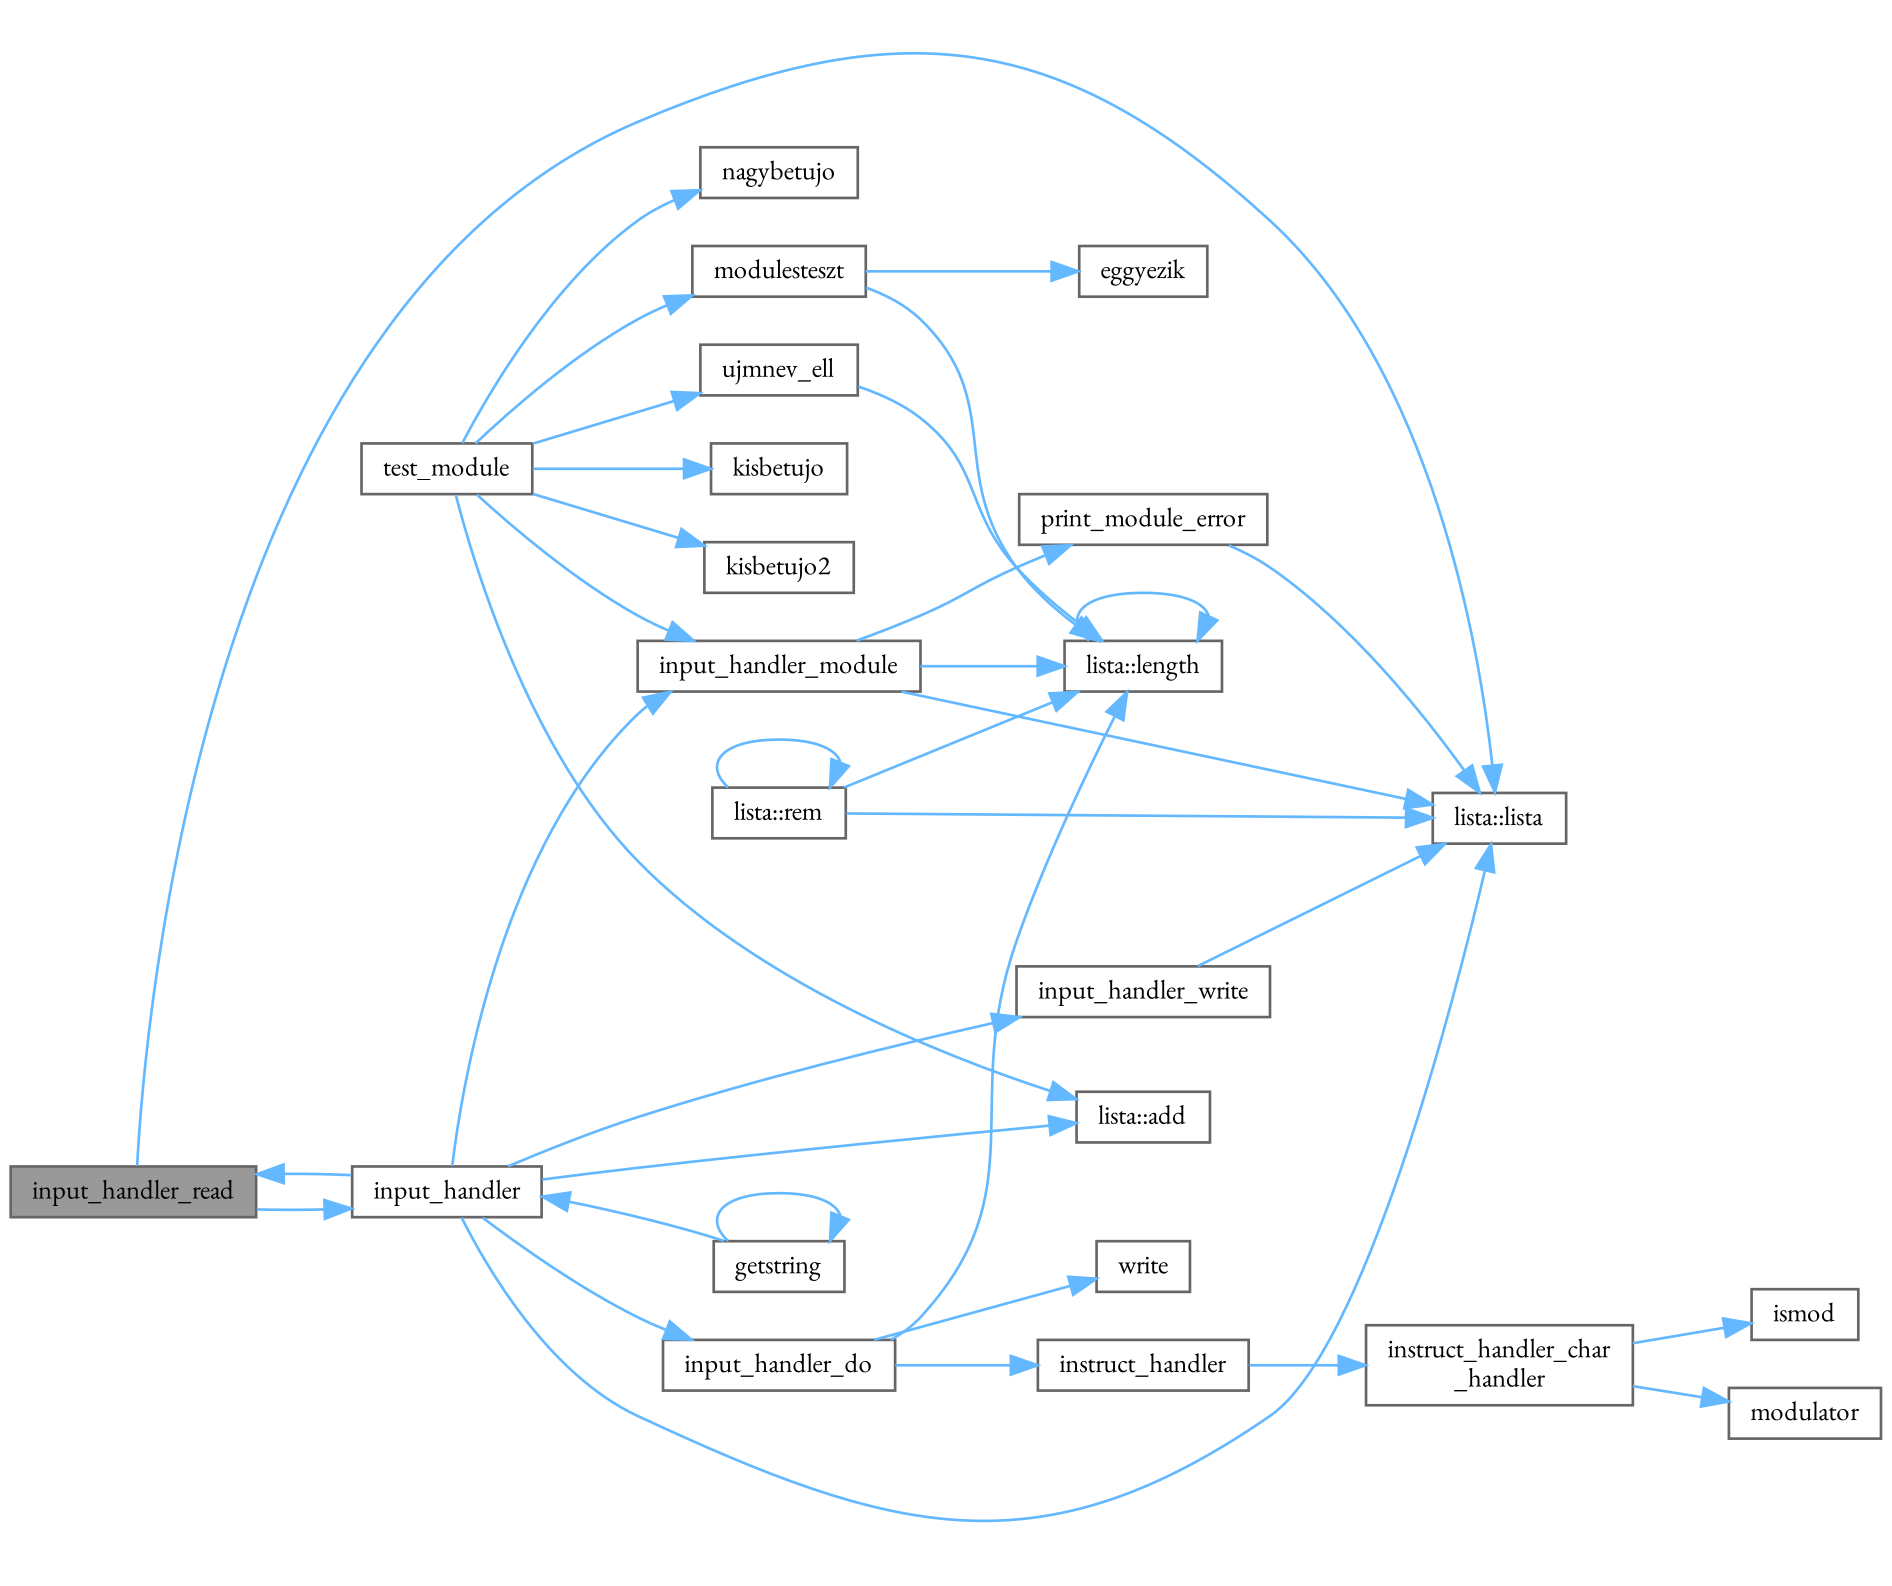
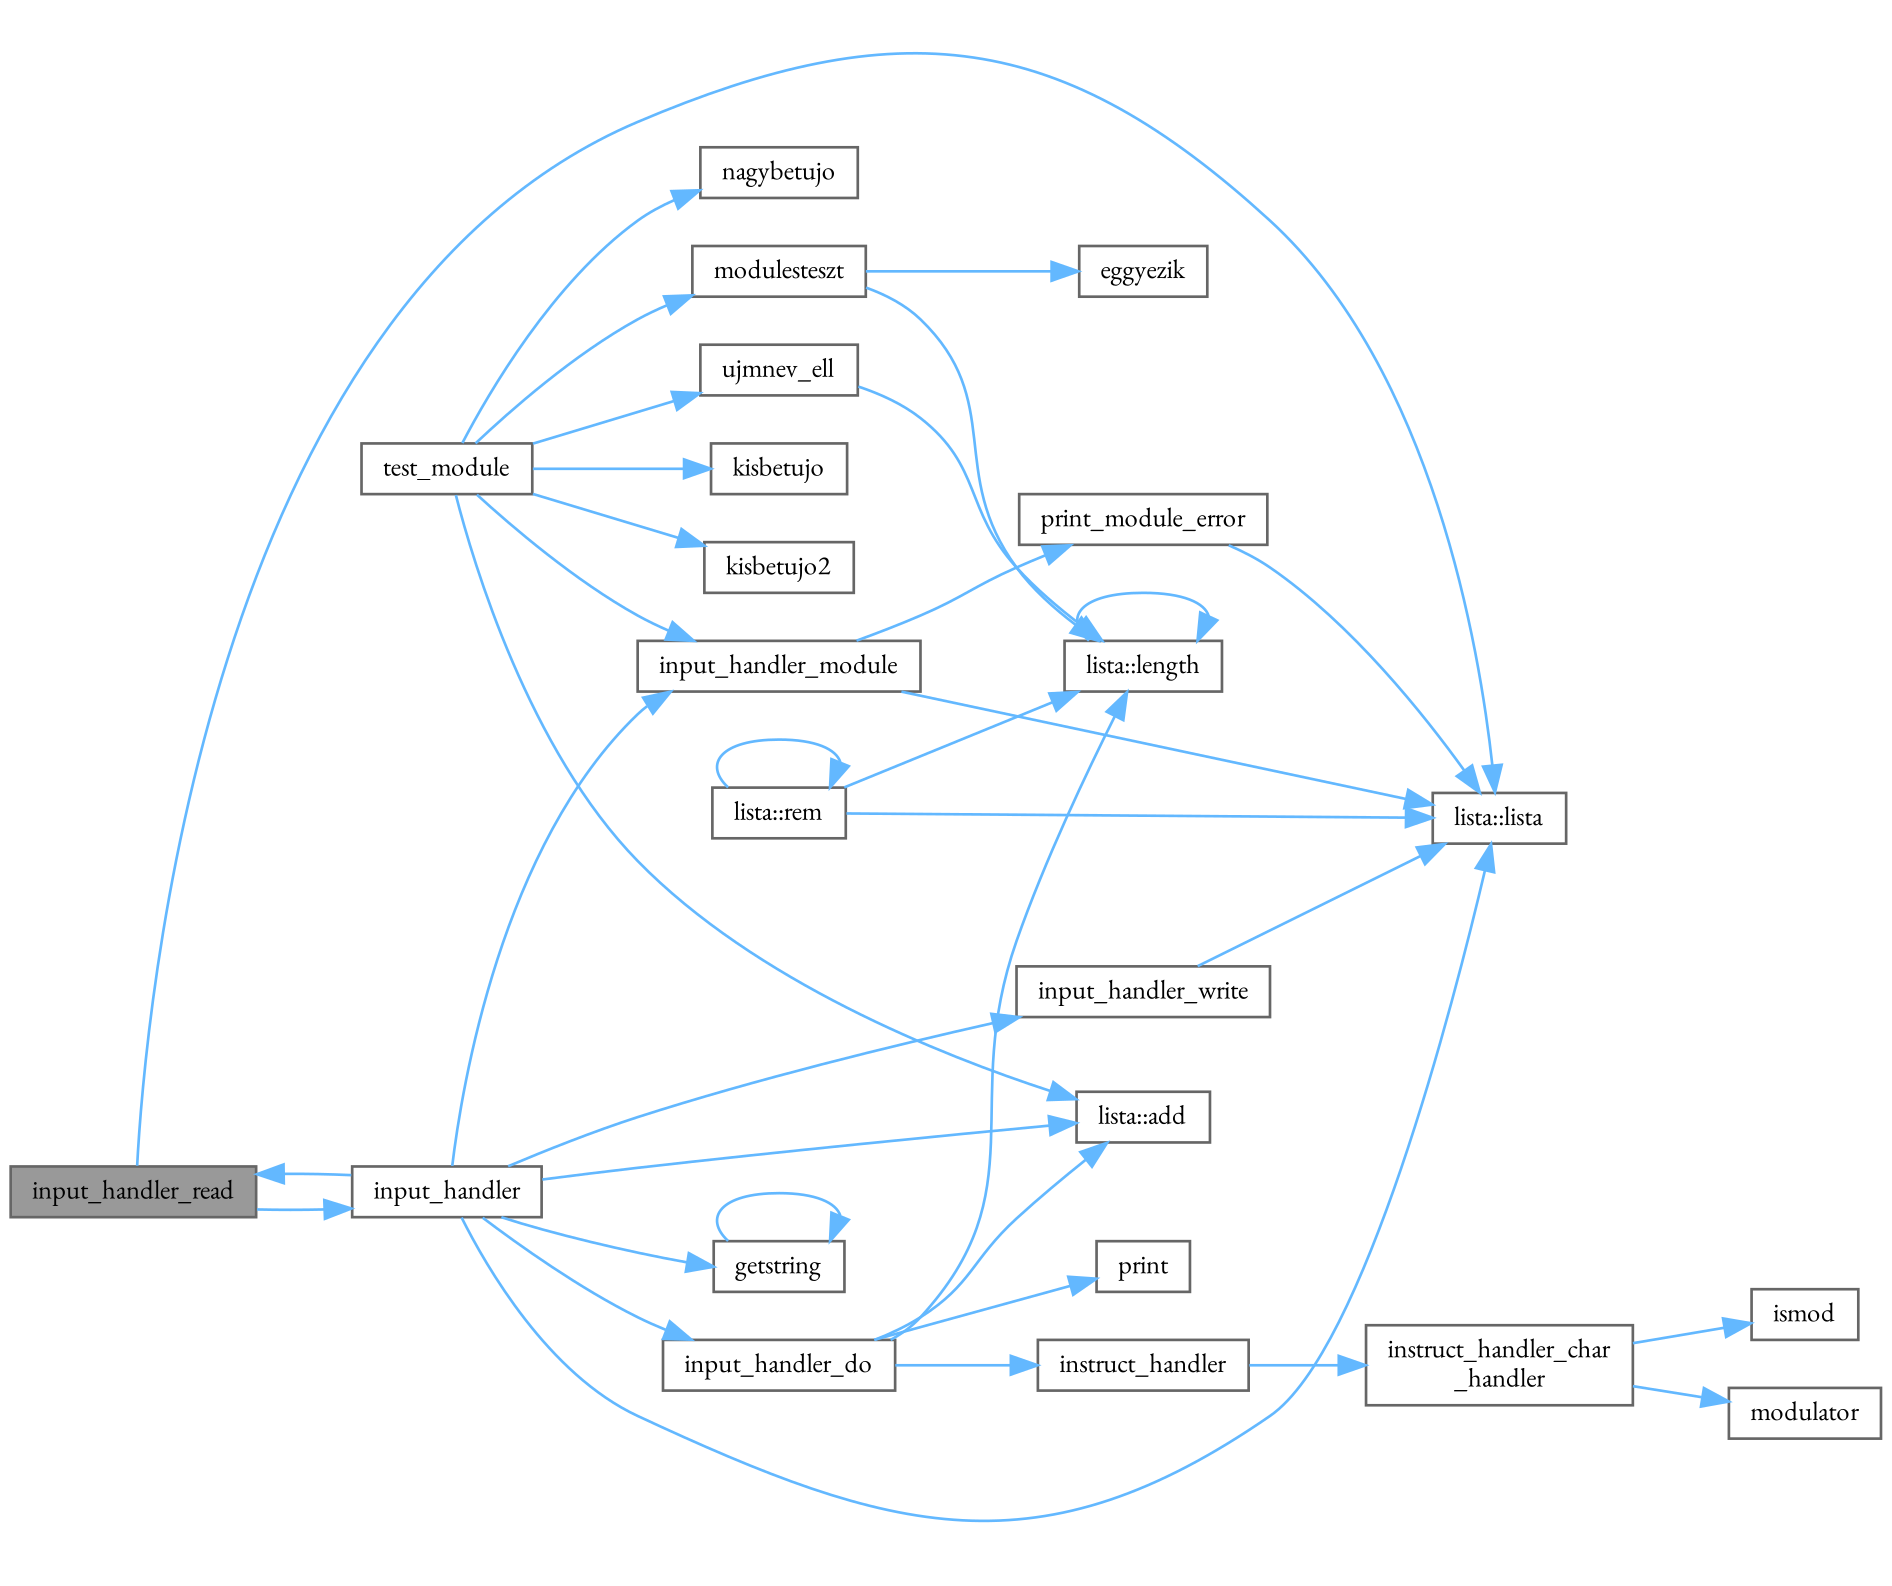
  digraph {
    fontname="EB Garamond"
    rankdir=LR
    node [color=grey40 fillcolor=white fontname="EB Garamond" fontsize=10 shape=box style=filled]
    edge [color=steelblue1 fontname="EB Garamond" fontsize=10 labelfontname=Helvetica labelfontsize=10 style=solid]
    n1 [color=gray40 fillcolor=grey60 fontcolor=black height=0.2 label=input_handler_read width=0.4]
    n2 [height=0.2 label=input_handler width=0.4]
    n3 [height=0.2 label="lista::lista" width=0.4]
    n4 [height=0.2 label="lista::add" width=0.4]
    n5 [height=0.2 label=getstring width=0.4]
    n6 [height=0.2 label=input_handler_do width=0.4]
    n7 [height=0.2 label=input_handler_module width=0.4]
    n8 [height=0.2 label=input_handler_write width=0.4]
    n9 [height=0.2 label=instruct_handler width=0.4]
    n10 [height=0.2 label="lista::length" width=0.4]
-   n11 [height=0.2 label=write width=0.4]
+   n11 [height=0.2 label=print width=0.4]
    n12 [height=0.2 label=print_module_error width=0.4]
    n13 [height=0.2 label="instruct_handler_char\l_handler" width=0.4]
    n14 [height=0.2 label="lista::rem" width=0.4]
    n15 [height=0.2 label=ismod width=0.4]
    n16 [height=0.2 label=modulator width=0.4]
    n17 [height=0.2 label=test_module width=0.4]
    n18 [height=0.2 label=kisbetujo width=0.4]
    n19 [height=0.2 label=kisbetujo2 width=0.4]
    n20 [height=0.2 label=modulesteszt width=0.4]
    n21 [height=0.2 label=nagybetujo width=0.4]
    n22 [height=0.2 label=ujmnev_ell width=0.4]
    n23 [height=0.2 label=eggyezik width=0.4]
    n1 -> n2
    n1 -> n3
    n2 -> n1
    n2 -> n3
    n2 -> n4
-   n5 -> n2
+   n2 -> n5
    n2 -> n6
    n2 -> n7
    n2 -> n8
    n5 -> n5
+   n6 -> n4
    n6 -> n9
    n6 -> n10
    n6 -> n11
    n7 -> n3
-   n7 -> n10
    n7 -> n12
    n8 -> n3
    n9 -> n13
    n10 -> n10
    n12 -> n3
    n13 -> n15
    n13 -> n16
    n14 -> n3
    n14 -> n10
    n14 -> n14
    n17 -> n4
    n17 -> n7
    n17 -> n18
    n17 -> n19
    n17 -> n20
    n17 -> n21
    n17 -> n22
    n20 -> n10
    n20 -> n23
    n22 -> n10
  }
